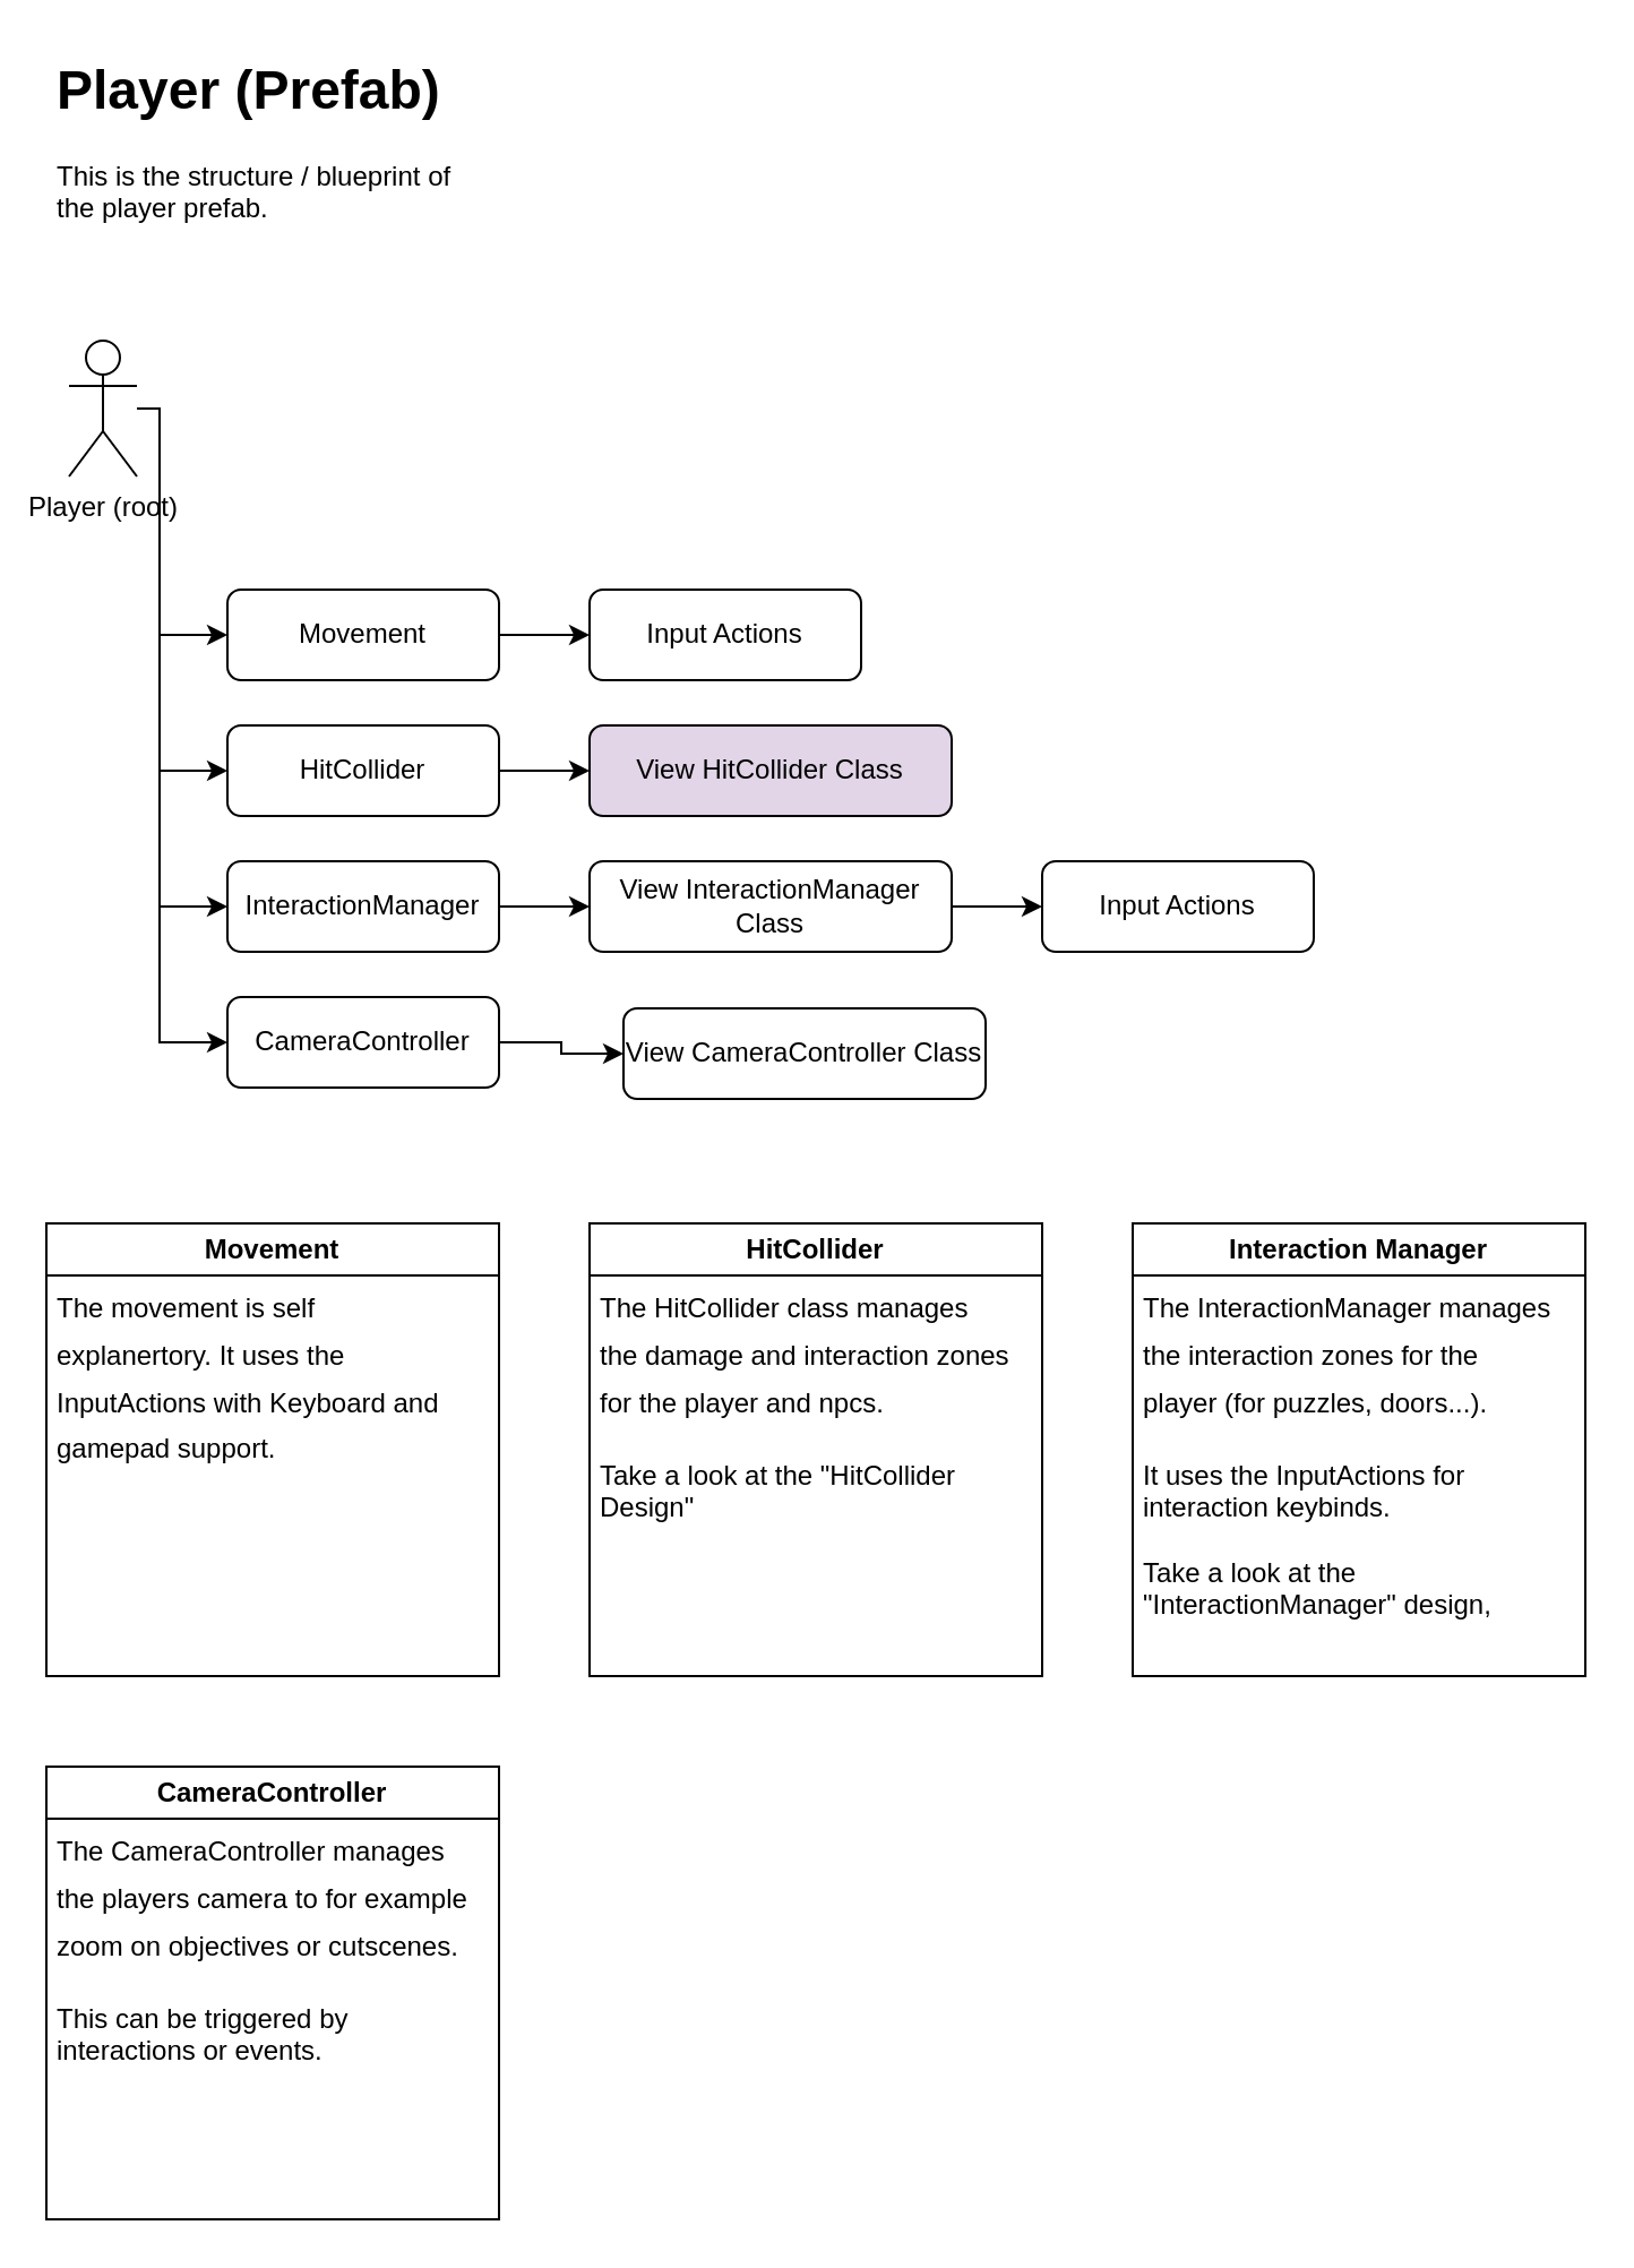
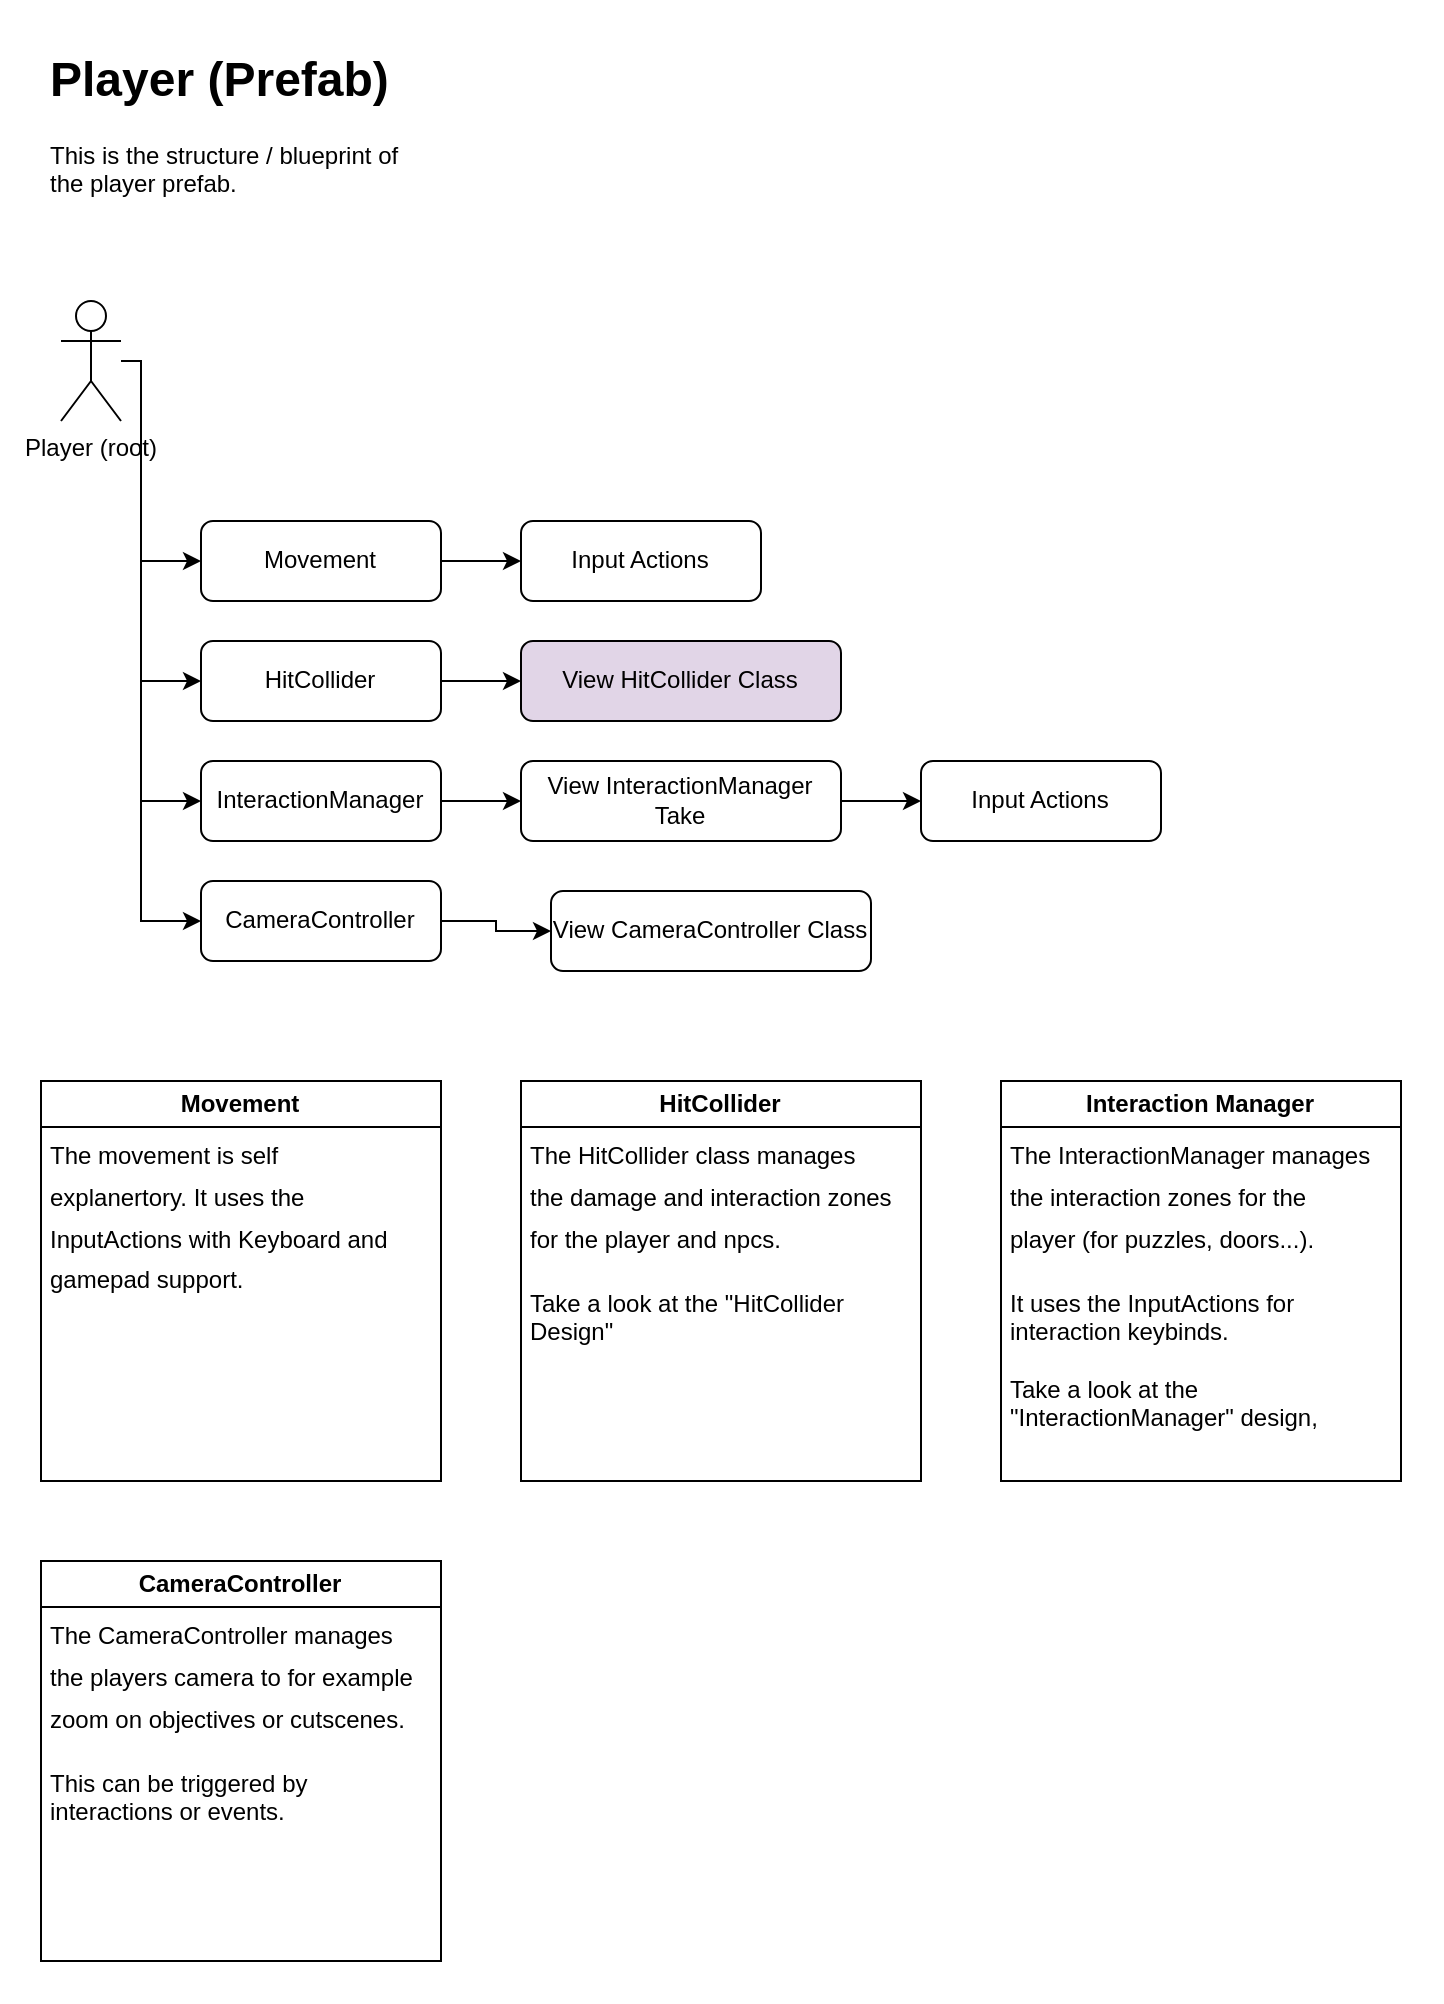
  <mxCell id="0" />
  <mxCell id="1" parent="0" />
  <mxCell id="2" value="&lt;h1&gt;Player (Prefab)&lt;/h1&gt;&lt;p&gt;This is the structure / blueprint of the player prefab.&amp;nbsp;&lt;/p&gt;&lt;p&gt;&lt;br&gt;&lt;/p&gt;" style="text;html=1;strokeColor=none;fillColor=none;spacing=5;spacingTop=-20;whiteSpace=wrap;overflow=hidden;rounded=0;" vertex="1" parent="1"><mxGeometry x="20" y="20" width="190" height="120" as="geometry" /></mxCell>
  <mxCell id="3" style="edgeStyle=orthogonalEdgeStyle;rounded=0;orthogonalLoop=1;jettySize=auto;html=1;entryX=0;entryY=0.5;entryDx=0;entryDy=0;" edge="1" parent="1" source="7" target="9"><mxGeometry relative="1" as="geometry"><Array as="points"><mxPoint x="70" y="280" /></Array></mxGeometry></mxCell>
  <mxCell id="4" style="edgeStyle=orthogonalEdgeStyle;rounded=0;orthogonalLoop=1;jettySize=auto;html=1;entryX=0;entryY=0.5;entryDx=0;entryDy=0;" edge="1" parent="1" source="7" target="11"><mxGeometry relative="1" as="geometry"><Array as="points"><mxPoint x="70" y="340" /></Array></mxGeometry></mxCell>
  <mxCell id="5" style="edgeStyle=orthogonalEdgeStyle;rounded=0;orthogonalLoop=1;jettySize=auto;html=1;entryX=0;entryY=0.5;entryDx=0;entryDy=0;" edge="1" parent="1" source="7" target="13"><mxGeometry relative="1" as="geometry"><Array as="points"><mxPoint x="70" y="400" /></Array></mxGeometry></mxCell>
  <mxCell id="6" style="edgeStyle=orthogonalEdgeStyle;rounded=0;orthogonalLoop=1;jettySize=auto;html=1;entryX=0;entryY=0.5;entryDx=0;entryDy=0;" edge="1" parent="1" source="7" target="15"><mxGeometry relative="1" as="geometry"><Array as="points"><mxPoint x="70" y="460" /></Array></mxGeometry></mxCell>
  <mxCell id="7" value="Player (root)" style="shape=umlActor;verticalLabelPosition=bottom;verticalAlign=top;html=1;outlineConnect=0;" vertex="1" parent="1"><mxGeometry x="30" y="150" width="30" height="60" as="geometry" /></mxCell>
  <mxCell id="8" style="edgeStyle=orthogonalEdgeStyle;rounded=0;orthogonalLoop=1;jettySize=auto;html=1;entryX=0;entryY=0.5;entryDx=0;entryDy=0;" edge="1" parent="1" source="9" target="16"><mxGeometry relative="1" as="geometry" /></mxCell>
  <mxCell id="9" value="Movement" style="rounded=1;whiteSpace=wrap;html=1;" vertex="1" parent="1"><mxGeometry x="100" y="260" width="120" height="40" as="geometry" /></mxCell>
  <mxCell id="10" style="edgeStyle=orthogonalEdgeStyle;rounded=0;orthogonalLoop=1;jettySize=auto;html=1;entryX=0;entryY=0.5;entryDx=0;entryDy=0;" edge="1" parent="1" source="11" target="17"><mxGeometry relative="1" as="geometry" /></mxCell>
  <mxCell id="11" value="HitCollider" style="rounded=1;whiteSpace=wrap;html=1;" vertex="1" parent="1"><mxGeometry x="100" y="320" width="120" height="40" as="geometry" /></mxCell>
  <mxCell id="12" style="edgeStyle=orthogonalEdgeStyle;rounded=0;orthogonalLoop=1;jettySize=auto;html=1;entryX=0;entryY=0.5;entryDx=0;entryDy=0;" edge="1" parent="1" source="13" target="19"><mxGeometry relative="1" as="geometry" /></mxCell>
  <mxCell id="13" value="InteractionManager" style="rounded=1;whiteSpace=wrap;html=1;" vertex="1" parent="1"><mxGeometry x="100" y="380" width="120" height="40" as="geometry" /></mxCell>
  <mxCell id="14" style="edgeStyle=orthogonalEdgeStyle;rounded=0;orthogonalLoop=1;jettySize=auto;html=1;entryX=0;entryY=0.5;entryDx=0;entryDy=0;" edge="1" parent="1" source="15" target="20"><mxGeometry relative="1" as="geometry" /></mxCell>
  <mxCell id="15" value="CameraController" style="rounded=1;whiteSpace=wrap;html=1;" vertex="1" parent="1"><mxGeometry x="100" y="440" width="120" height="40" as="geometry" /></mxCell>
  <mxCell id="16" value="Input Actions" style="rounded=1;whiteSpace=wrap;html=1;" vertex="1" parent="1"><mxGeometry x="260" y="260" width="120" height="40" as="geometry" /></mxCell>
  <mxCell id="17" value="View HitCollider Class" style="rounded=1;whiteSpace=wrap;html=1;fillColor=#e1d5e7;" vertex="1" parent="1"><mxGeometry x="260" y="320" width="160" height="40" as="geometry" /></mxCell>
  <mxCell id="18" style="edgeStyle=orthogonalEdgeStyle;rounded=0;orthogonalLoop=1;jettySize=auto;html=1;entryX=0;entryY=0.5;entryDx=0;entryDy=0;" edge="1" parent="1" source="19" target="27"><mxGeometry relative="1" as="geometry" /></mxCell>
- <mxCell id="19" value="View InteractionManager Class" style="rounded=1;whiteSpace=wrap;html=1;" vertex="1" parent="1"><mxGeometry x="260" y="380" width="160" height="40" as="geometry" /></mxCell>
+ <mxCell id="19" value="View InteractionManager Take" style="rounded=1;whiteSpace=wrap;html=1;" vertex="1" parent="1"><mxGeometry x="260" y="380" width="160" height="40" as="geometry" /></mxCell>
  <mxCell id="20" value="View CameraController Class" style="rounded=1;whiteSpace=wrap;html=1;" vertex="1" parent="1"><mxGeometry x="275" y="445" width="160" height="40" as="geometry" /></mxCell>
  <mxCell id="21" value="Movement" style="swimlane;whiteSpace=wrap;html=1;" vertex="1" parent="1"><mxGeometry x="20" y="540" width="200" height="200" as="geometry" /></mxCell>
  <mxCell id="22" value="&lt;h1 style=&quot;line-height: 70%;&quot;&gt;&lt;span style=&quot;background-color: initial; font-size: 12px; font-weight: normal;&quot;&gt;The movement is self explanertory. It uses the InputActions with Keyboard and gamepad support.&lt;/span&gt;&lt;br&gt;&lt;/h1&gt;" style="text;html=1;strokeColor=none;fillColor=none;spacing=5;spacingTop=-20;whiteSpace=wrap;overflow=hidden;rounded=0;" vertex="1" parent="21"><mxGeometry y="20" width="190" height="120" as="geometry" /></mxCell>
  <mxCell id="23" value="HitCollider" style="swimlane;whiteSpace=wrap;html=1;" vertex="1" parent="1"><mxGeometry x="260" y="540" width="200" height="200" as="geometry" /></mxCell>
  <mxCell id="24" value="&lt;h1 style=&quot;line-height: 70%;&quot;&gt;&lt;span style=&quot;background-color: initial; font-size: 12px; font-weight: normal;&quot;&gt;The HitCollider class manages the damage and interaction zones for the player and npcs.&lt;/span&gt;&lt;br&gt;&lt;/h1&gt;&lt;div&gt;&lt;span style=&quot;background-color: initial; font-size: 12px; font-weight: normal;&quot;&gt;Take a look at the &quot;HitCollider Design&quot;&lt;/span&gt;&lt;/div&gt;" style="text;html=1;strokeColor=none;fillColor=none;spacing=5;spacingTop=-20;whiteSpace=wrap;overflow=hidden;rounded=0;" vertex="1" parent="23"><mxGeometry y="20" width="190" height="120" as="geometry" /></mxCell>
  <mxCell id="25" value="Interaction Manager" style="swimlane;whiteSpace=wrap;html=1;" vertex="1" parent="1"><mxGeometry x="500" y="540" width="200" height="200" as="geometry" /></mxCell>
  <mxCell id="26" value="&lt;h1 style=&quot;line-height: 70%;&quot;&gt;&lt;span style=&quot;font-size: 12px; font-weight: 400;&quot;&gt;The InteractionManager manages the interaction zones for the player (for puzzles, doors...).&amp;nbsp;&lt;/span&gt;&lt;/h1&gt;&lt;div&gt;&lt;span style=&quot;font-size: 12px; font-weight: 400;&quot;&gt;It uses the InputActions for interaction keybinds.&lt;/span&gt;&lt;/div&gt;&lt;div&gt;&lt;br&gt;&lt;/div&gt;&lt;div&gt;Take a look at the &quot;InteractionManager&quot; design,&lt;/div&gt;" style="text;html=1;strokeColor=none;fillColor=none;spacing=5;spacingTop=-20;whiteSpace=wrap;overflow=hidden;rounded=0;" vertex="1" parent="25"><mxGeometry y="20" width="190" height="170" as="geometry" /></mxCell>
  <mxCell id="27" value="Input Actions" style="rounded=1;whiteSpace=wrap;html=1;" vertex="1" parent="1"><mxGeometry x="460" y="380" width="120" height="40" as="geometry" /></mxCell>
  <mxCell id="28" value="CameraController" style="swimlane;whiteSpace=wrap;html=1;" vertex="1" parent="1"><mxGeometry x="20" y="780" width="200" height="200" as="geometry" /></mxCell>
  <mxCell id="29" value="&lt;h1 style=&quot;line-height: 70%;&quot;&gt;&lt;span style=&quot;background-color: initial; font-size: 12px; font-weight: normal;&quot;&gt;The CameraController manages the players camera to for example zoom on objectives or cutscenes.&lt;/span&gt;&lt;br&gt;&lt;/h1&gt;&lt;div&gt;&lt;span style=&quot;background-color: initial; font-size: 12px; font-weight: normal;&quot;&gt;This can be triggered by interactions or events.&amp;nbsp;&lt;/span&gt;&lt;/div&gt;" style="text;html=1;strokeColor=none;fillColor=none;spacing=5;spacingTop=-20;whiteSpace=wrap;overflow=hidden;rounded=0;" vertex="1" parent="28"><mxGeometry y="20" width="190" height="120" as="geometry" /></mxCell>
